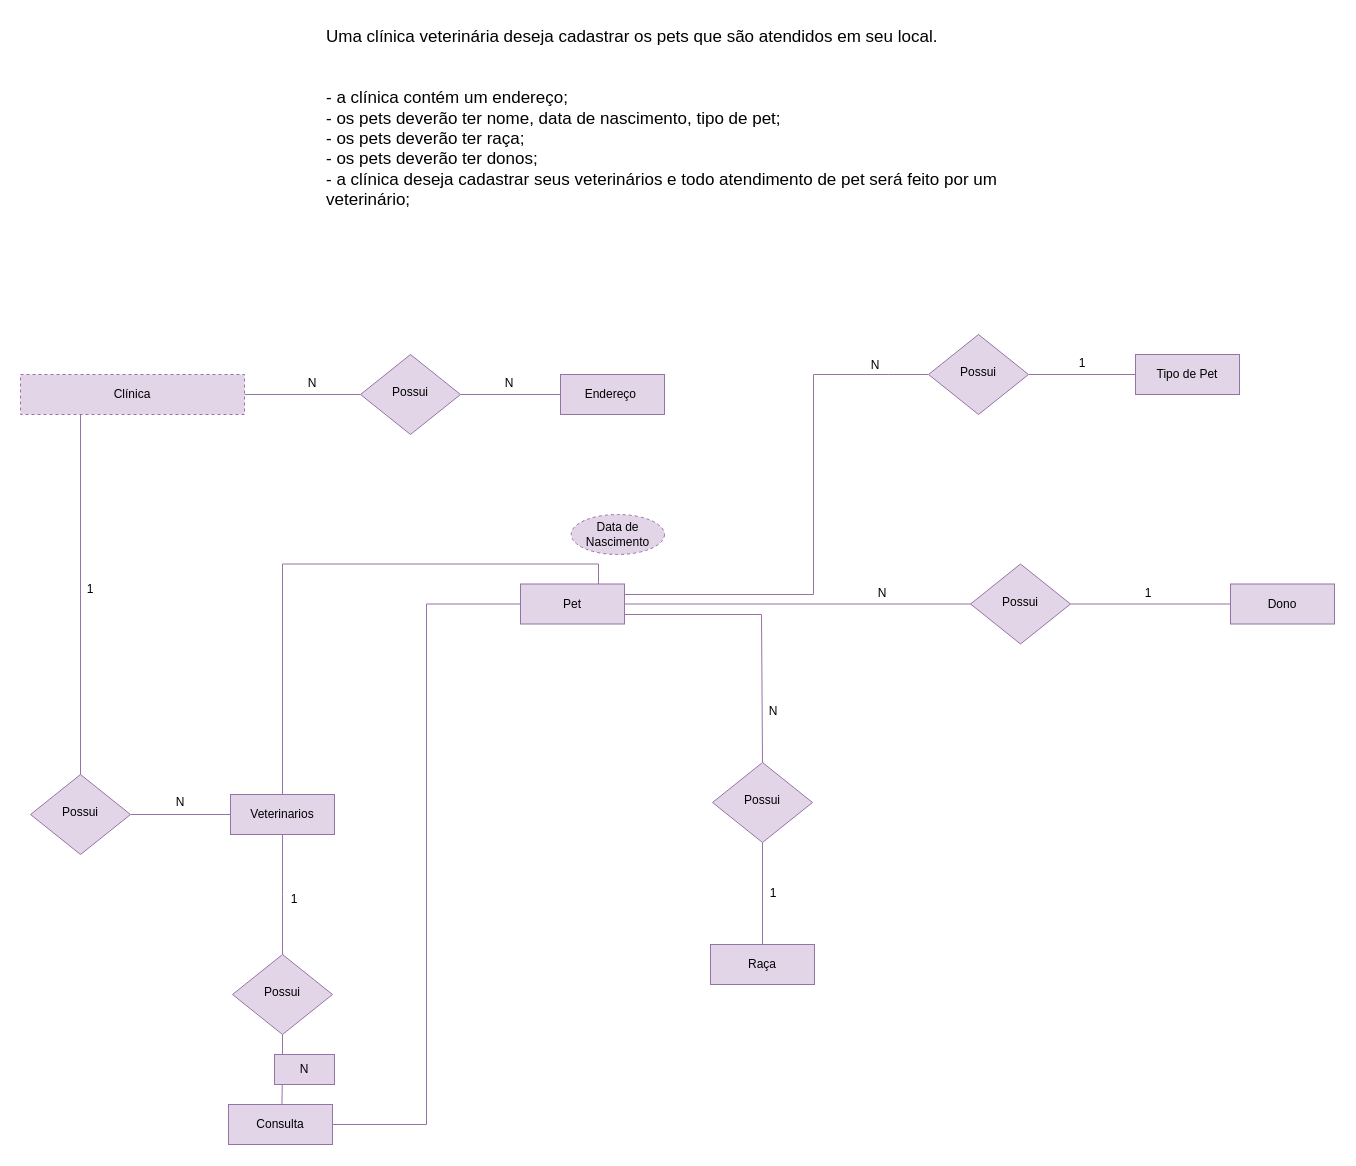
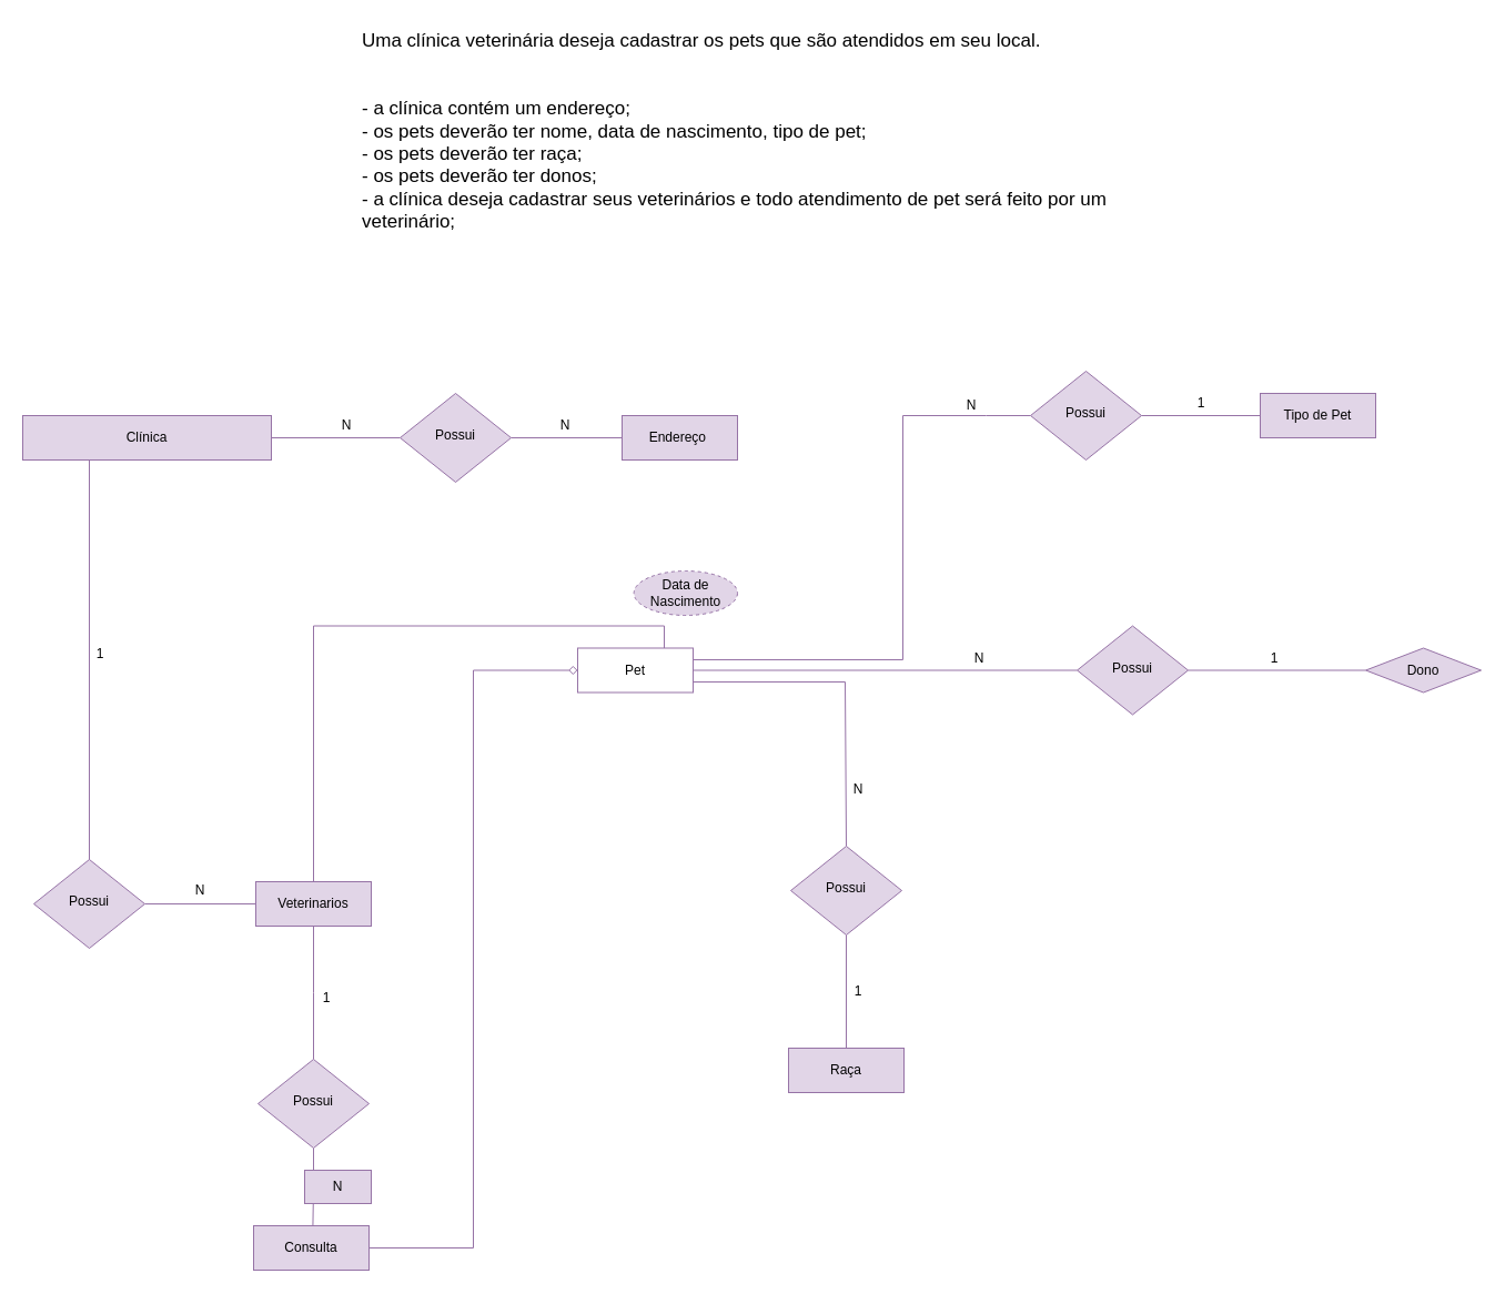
  <mxCell id="0" />
  <mxCell id="1" parent="0" />
  <mxCell id="2" value="Uma clínica veterinária deseja cadastrar os pets que são atendidos em seu local.&#10;&#10;&#10;- a clínica contém um endereço;&#10;- os pets deverão ter nome, data de nascimento, tipo de pet;&#10;- os pets deverão ter raça;&#10;- os pets deverão ter donos;&#10;- a clínica deseja cadastrar seus veterinários e todo atendimento de pet será feito por um veterinário;" style="text;whiteSpace=wrap;fontSize=17;" vertex="1" parent="1"><mxGeometry x="324" y="20" width="710" height="210" as="geometry" /></mxCell>
  <mxCell id="3" style="edgeStyle=orthogonalEdgeStyle;rounded=0;orthogonalLoop=1;jettySize=auto;html=1;exitX=1;exitY=0.5;exitDx=0;exitDy=0;entryX=0;entryY=0.5;entryDx=0;entryDy=0;endArrow=none;endFill=0;fillColor=#e1d5e7;strokeColor=#9673a6;" edge="1" parent="1" source="4" target="28"><mxGeometry relative="1" as="geometry" /></mxCell>
- <mxCell id="4" value="Clínica" style="rounded=0;whiteSpace=wrap;html=1;fontSize=12;glass=0;strokeWidth=1;shadow=0;fillColor=#e1d5e7;strokeColor=#9673a6;dashed=1;" vertex="1" parent="1"><mxGeometry x="20" y="374" width="224" height="40" as="geometry" /></mxCell>
+ <mxCell id="4" value="Clínica" style="rounded=0;whiteSpace=wrap;html=1;fontSize=12;glass=0;strokeWidth=1;shadow=0;fillColor=#e1d5e7;strokeColor=#9673a6;" vertex="1" parent="1"><mxGeometry x="20" y="374" width="224" height="40" as="geometry" /></mxCell>
  <mxCell id="5" style="edgeStyle=orthogonalEdgeStyle;rounded=0;orthogonalLoop=1;jettySize=auto;html=1;exitX=1;exitY=0.25;exitDx=0;exitDy=0;endArrow=none;endFill=0;entryX=0;entryY=0.5;entryDx=0;entryDy=0;fillColor=#e1d5e7;strokeColor=#9673a6;" edge="1" parent="1" target="41"><mxGeometry relative="1" as="geometry"><mxPoint x="624" y="583.5" as="sourcePoint" /><mxPoint x="876" y="379" as="targetPoint" /><Array as="points"><mxPoint x="624" y="594" /><mxPoint x="813" y="594" /><mxPoint x="813" y="374" /><mxPoint x="888" y="374" /></Array></mxGeometry></mxCell>
  <mxCell id="6" style="edgeStyle=orthogonalEdgeStyle;rounded=0;orthogonalLoop=1;jettySize=auto;html=1;exitX=1;exitY=0.75;exitDx=0;exitDy=0;endArrow=none;endFill=0;entryX=0.5;entryY=0;entryDx=0;entryDy=0;fillColor=#e1d5e7;strokeColor=#9673a6;" edge="1" parent="1" target="33"><mxGeometry relative="1" as="geometry"><mxPoint x="761" y="724" as="targetPoint" /><mxPoint x="624" y="614" as="sourcePoint" /><Array as="points"><mxPoint x="761" y="614" /><mxPoint x="761" y="762" /></Array></mxGeometry></mxCell>
  <mxCell id="7" style="edgeStyle=orthogonalEdgeStyle;rounded=0;orthogonalLoop=1;jettySize=auto;html=1;exitX=1;exitY=0.5;exitDx=0;exitDy=0;endArrow=none;endFill=0;fillColor=#e1d5e7;strokeColor=#9673a6;" edge="1" parent="1" source="9" target="35"><mxGeometry relative="1" as="geometry" /></mxCell>
  <mxCell id="8" style="edgeStyle=orthogonalEdgeStyle;rounded=0;orthogonalLoop=1;jettySize=auto;html=1;exitX=0.75;exitY=0;exitDx=0;exitDy=0;endArrow=none;endFill=0;fillColor=#e1d5e7;strokeColor=#9673a6;" edge="1" parent="1" source="9" target="12"><mxGeometry relative="1" as="geometry" /></mxCell>
- <mxCell id="9" value="Pet" style="rounded=0;whiteSpace=wrap;html=1;fontSize=12;glass=0;strokeWidth=1;shadow=0;fillColor=#e1d5e7;strokeColor=#9673a6;" vertex="1" parent="1"><mxGeometry x="520" y="583.5" width="104" height="40" as="geometry" /></mxCell>
+ <mxCell id="9" value="Pet" style="rounded=0;whiteSpace=wrap;html=1;fontSize=12;glass=0;strokeWidth=1;shadow=0;fillColor=#ffffff;strokeColor=#9673a6;" vertex="1" parent="1"><mxGeometry x="520" y="583.5" width="104" height="40" as="geometry" /></mxCell>
  <mxCell id="10" style="edgeStyle=orthogonalEdgeStyle;rounded=0;orthogonalLoop=1;jettySize=auto;html=1;endArrow=none;endFill=0;fillColor=#e1d5e7;strokeColor=#9673a6;" edge="1" parent="1" source="4"><mxGeometry relative="1" as="geometry"><mxPoint x="80" y="694" as="targetPoint" /><mxPoint x="80" y="534" as="sourcePoint" /><Array as="points"><mxPoint x="80" y="774" /></Array></mxGeometry></mxCell>
  <mxCell id="11" style="edgeStyle=orthogonalEdgeStyle;rounded=0;orthogonalLoop=1;jettySize=auto;html=1;exitX=0.5;exitY=1;exitDx=0;exitDy=0;endArrow=none;endFill=0;fillColor=#e1d5e7;strokeColor=#9673a6;" edge="1" parent="1" source="12"><mxGeometry relative="1" as="geometry"><mxPoint x="282" y="954" as="targetPoint" /></mxGeometry></mxCell>
  <mxCell id="12" value="Veterinarios" style="rounded=0;whiteSpace=wrap;html=1;fontSize=12;glass=0;strokeWidth=1;shadow=0;fillColor=#e1d5e7;strokeColor=#9673a6;" vertex="1" parent="1"><mxGeometry x="230" y="794" width="104" height="40" as="geometry" /></mxCell>
  <mxCell id="13" value="N" style="text;html=1;align=center;verticalAlign=middle;whiteSpace=wrap;rounded=0;" vertex="1" parent="1"><mxGeometry x="150" y="787" width="60" height="30" as="geometry" /></mxCell>
  <mxCell id="14" value="1" style="text;html=1;align=center;verticalAlign=middle;whiteSpace=wrap;rounded=0;" vertex="1" parent="1"><mxGeometry x="60" y="574" width="60" height="30" as="geometry" /></mxCell>
  <mxCell id="15" style="edgeStyle=orthogonalEdgeStyle;rounded=0;orthogonalLoop=1;jettySize=auto;html=1;exitX=1;exitY=0.5;exitDx=0;exitDy=0;entryX=0;entryY=0.5;entryDx=0;entryDy=0;endArrow=none;endFill=0;fillColor=#e1d5e7;strokeColor=#9673a6;" edge="1" parent="1" source="16" target="12"><mxGeometry relative="1" as="geometry" /></mxCell>
  <mxCell id="16" value="Possui" style="rhombus;whiteSpace=wrap;html=1;shadow=0;fontFamily=Helvetica;fontSize=12;align=center;strokeWidth=1;spacing=6;spacingTop=-4;fillColor=#e1d5e7;strokeColor=#9673a6;" vertex="1" parent="1"><mxGeometry x="30" y="774" width="100" height="80" as="geometry" /></mxCell>
  <mxCell id="17" style="edgeStyle=orthogonalEdgeStyle;rounded=0;orthogonalLoop=1;jettySize=auto;html=1;exitX=0.5;exitY=1;exitDx=0;exitDy=0;endArrow=none;endFill=0;fillColor=#e1d5e7;strokeColor=#9673a6;" edge="1" parent="1" source="18"><mxGeometry relative="1" as="geometry"><mxPoint x="281.429" y="1104" as="targetPoint" /></mxGeometry></mxCell>
  <mxCell id="18" value="Possui" style="rhombus;whiteSpace=wrap;html=1;shadow=0;fontFamily=Helvetica;fontSize=12;align=center;strokeWidth=1;spacing=6;spacingTop=-4;fillColor=#e1d5e7;strokeColor=#9673a6;" vertex="1" parent="1"><mxGeometry x="232" y="954" width="100" height="80" as="geometry" /></mxCell>
  <mxCell id="19" value="1" style="text;html=1;align=center;verticalAlign=middle;whiteSpace=wrap;rounded=0;" vertex="1" parent="1"><mxGeometry x="264" y="884" width="60" height="30" as="geometry" /></mxCell>
- <mxCell id="20" value="Dono" style="rounded=0;whiteSpace=wrap;html=1;fontSize=12;glass=0;strokeWidth=1;shadow=0;fillColor=#e1d5e7;strokeColor=#9673a6;" vertex="1" parent="1"><mxGeometry x="1230" y="583.5" width="104" height="40" as="geometry" /></mxCell>
+ <mxCell id="20" value="Dono" style="rhombus;whiteSpace=wrap;html=1;fontSize=12;glass=0;strokeWidth=1;shadow=0;fillColor=#e1d5e7;strokeColor=#9673a6;" vertex="1" parent="1"><mxGeometry x="1230" y="583.5" width="104" height="40" as="geometry" /></mxCell>
  <mxCell id="21" style="edgeStyle=orthogonalEdgeStyle;rounded=0;orthogonalLoop=1;jettySize=auto;html=1;exitX=0;exitY=0.5;exitDx=0;exitDy=0;endArrow=none;endFill=0;fillColor=#e1d5e7;strokeColor=#9673a6;" edge="1" parent="1" source="22" target="41"><mxGeometry relative="1" as="geometry" /></mxCell>
  <mxCell id="22" value="Tipo de Pet" style="rounded=0;whiteSpace=wrap;html=1;fontSize=12;glass=0;strokeWidth=1;shadow=0;fillColor=#e1d5e7;strokeColor=#9673a6;" vertex="1" parent="1"><mxGeometry x="1135" y="354" width="104" height="40" as="geometry" /></mxCell>
  <mxCell id="23" value="Raça" style="rounded=0;whiteSpace=wrap;html=1;fontSize=12;glass=0;strokeWidth=1;shadow=0;fillColor=#e1d5e7;strokeColor=#9673a6;" vertex="1" parent="1"><mxGeometry x="710" y="944" width="104" height="40" as="geometry" /></mxCell>
- <mxCell id="24" style="edgeStyle=orthogonalEdgeStyle;rounded=0;orthogonalLoop=1;jettySize=auto;html=1;exitX=1;exitY=0.5;exitDx=0;exitDy=0;entryX=0;entryY=0.5;entryDx=0;entryDy=0;endArrow=none;endFill=0;fillColor=#e1d5e7;strokeColor=#9673a6;" edge="1" parent="1" source="25" target="9"><mxGeometry relative="1" as="geometry" /></mxCell>
+ <mxCell id="24" style="edgeStyle=orthogonalEdgeStyle;rounded=0;orthogonalLoop=1;jettySize=auto;html=1;exitX=1;exitY=0.5;exitDx=0;exitDy=0;entryX=0;entryY=0.5;entryDx=0;entryDy=0;endArrow=diamond;endFill=0;fillColor=#e1d5e7;strokeColor=#9673a6;" edge="1" parent="1" source="25" target="9"><mxGeometry relative="1" as="geometry" /></mxCell>
  <mxCell id="25" value="Consulta" style="rounded=0;whiteSpace=wrap;html=1;fontSize=12;glass=0;strokeWidth=1;shadow=0;fillColor=#e1d5e7;strokeColor=#9673a6;" vertex="1" parent="1"><mxGeometry x="228" y="1104" width="104" height="40" as="geometry" /></mxCell>
  <mxCell id="26" value="Endereço&amp;nbsp;" style="rounded=0;whiteSpace=wrap;html=1;fontSize=12;glass=0;strokeWidth=1;shadow=0;fillColor=#e1d5e7;strokeColor=#9673a6;" vertex="1" parent="1"><mxGeometry x="560" y="374" width="104" height="40" as="geometry" /></mxCell>
  <mxCell id="27" style="edgeStyle=orthogonalEdgeStyle;rounded=0;orthogonalLoop=1;jettySize=auto;html=1;exitX=1;exitY=0.5;exitDx=0;exitDy=0;entryX=0;entryY=0.5;entryDx=0;entryDy=0;endArrow=none;endFill=0;fillColor=#e1d5e7;strokeColor=#9673a6;" edge="1" parent="1" source="28" target="26"><mxGeometry relative="1" as="geometry" /></mxCell>
  <mxCell id="28" value="Possui" style="rhombus;whiteSpace=wrap;html=1;shadow=0;fontFamily=Helvetica;fontSize=12;align=center;strokeWidth=1;spacing=6;spacingTop=-4;fillColor=#e1d5e7;strokeColor=#9673a6;" vertex="1" parent="1"><mxGeometry x="360" y="354" width="100" height="80" as="geometry" /></mxCell>
  <mxCell id="29" value="N" style="text;html=1;align=center;verticalAlign=middle;whiteSpace=wrap;rounded=0;" vertex="1" parent="1"><mxGeometry x="282" y="368" width="60" height="30" as="geometry" /></mxCell>
  <mxCell id="30" value="N" style="text;html=1;align=center;verticalAlign=middle;whiteSpace=wrap;rounded=0;" vertex="1" parent="1"><mxGeometry x="479" y="368" width="60" height="30" as="geometry" /></mxCell>
  <mxCell id="31" value="N" style="text;html=1;strokeColor=#9673a6;fillColor=#e1d5e7;align=center;verticalAlign=middle;whiteSpace=wrap;rounded=0;" vertex="1" parent="1"><mxGeometry x="274" y="1054" width="60" height="30" as="geometry" /></mxCell>
  <mxCell id="32" style="edgeStyle=orthogonalEdgeStyle;rounded=0;orthogonalLoop=1;jettySize=auto;html=1;exitX=0.5;exitY=1;exitDx=0;exitDy=0;endArrow=none;endFill=0;fillColor=#e1d5e7;strokeColor=#9673a6;" edge="1" parent="1" source="33" target="23"><mxGeometry relative="1" as="geometry" /></mxCell>
  <mxCell id="33" value="Possui" style="rhombus;whiteSpace=wrap;html=1;shadow=0;fontFamily=Helvetica;fontSize=12;align=center;strokeWidth=1;spacing=6;spacingTop=-4;fillColor=#e1d5e7;strokeColor=#9673a6;" vertex="1" parent="1"><mxGeometry x="712" y="762" width="100" height="80" as="geometry" /></mxCell>
  <mxCell id="34" style="edgeStyle=orthogonalEdgeStyle;rounded=0;orthogonalLoop=1;jettySize=auto;html=1;exitX=1;exitY=0.5;exitDx=0;exitDy=0;entryX=0;entryY=0.5;entryDx=0;entryDy=0;endArrow=none;endFill=0;fillColor=#e1d5e7;strokeColor=#9673a6;" edge="1" parent="1" source="35" target="20"><mxGeometry relative="1" as="geometry" /></mxCell>
  <mxCell id="35" value="Possui" style="rhombus;whiteSpace=wrap;html=1;shadow=0;fontFamily=Helvetica;fontSize=12;align=center;strokeWidth=1;spacing=6;spacingTop=-4;fillColor=#e1d5e7;strokeColor=#9673a6;" vertex="1" parent="1"><mxGeometry x="970" y="563.5" width="100" height="80" as="geometry" /></mxCell>
  <mxCell id="36" value="Data de Nascimento" style="ellipse;whiteSpace=wrap;html=1;fontSize=12;glass=0;strokeWidth=1;shadow=0;fillColor=#e1d5e7;strokeColor=#9673a6;dashed=1;" vertex="1" parent="1"><mxGeometry x="570.67" y="514" width="93.33" height="40" as="geometry" /></mxCell>
  <mxCell id="37" value="N" style="text;html=1;align=center;verticalAlign=middle;whiteSpace=wrap;rounded=0;" vertex="1" parent="1"><mxGeometry x="852" y="578" width="60" height="30" as="geometry" /></mxCell>
  <mxCell id="38" value="1" style="text;html=1;align=center;verticalAlign=middle;whiteSpace=wrap;rounded=0;" vertex="1" parent="1"><mxGeometry x="1052" y="348" width="60" height="30" as="geometry" /></mxCell>
  <mxCell id="39" value="N" style="text;html=1;align=center;verticalAlign=middle;whiteSpace=wrap;rounded=0;" vertex="1" parent="1"><mxGeometry x="743" y="696" width="60" height="30" as="geometry" /></mxCell>
  <mxCell id="40" value="1" style="text;html=1;align=center;verticalAlign=middle;whiteSpace=wrap;rounded=0;" vertex="1" parent="1"><mxGeometry x="743" y="878" width="60" height="30" as="geometry" /></mxCell>
  <mxCell id="41" value="Possui" style="rhombus;whiteSpace=wrap;html=1;shadow=0;fontFamily=Helvetica;fontSize=12;align=center;strokeWidth=1;spacing=6;spacingTop=-4;fillColor=#e1d5e7;strokeColor=#9673a6;" vertex="1" parent="1"><mxGeometry x="928" y="334" width="100" height="80" as="geometry" /></mxCell>
  <mxCell id="42" value="N" style="text;html=1;align=center;verticalAlign=middle;whiteSpace=wrap;rounded=0;" vertex="1" parent="1"><mxGeometry x="845" y="350" width="60" height="30" as="geometry" /></mxCell>
  <mxCell id="43" value="1" style="text;html=1;align=center;verticalAlign=middle;whiteSpace=wrap;rounded=0;" vertex="1" parent="1"><mxGeometry x="1118" y="578" width="60" height="30" as="geometry" /></mxCell>
